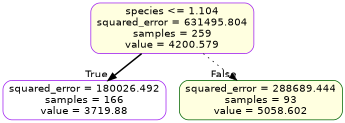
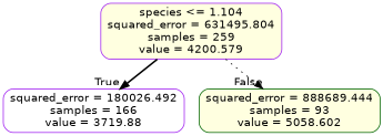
  digraph {
    node [color=purple fillcolor=lightyellow fontname=helvetica shape=box style="filled, rounded"]
    edge [fontname=helvetica labeldistance=2.5]
    n1 [label="species <= 1.104\nsquared_error = 631495.804\nsamples = 259\nvalue = 4200.579"]
    n2 [fillcolor=white label="squared_error = 180026.492\nsamples = 166\nvalue = 3719.88"]
-   n3 [color=darkgreen label="squared_error = 288689.444\nsamples = 93\nvalue = 5058.602"]
+   n3 [color=darkgreen label="squared_error = 888689.444\nsamples = 93\nvalue = 5058.602"]
    n1 -> n2 [headlabel=True labelangle=45 style=bold]
    n1 -> n3 [headlabel=False labelangle=-45 style=dotted]
  }
